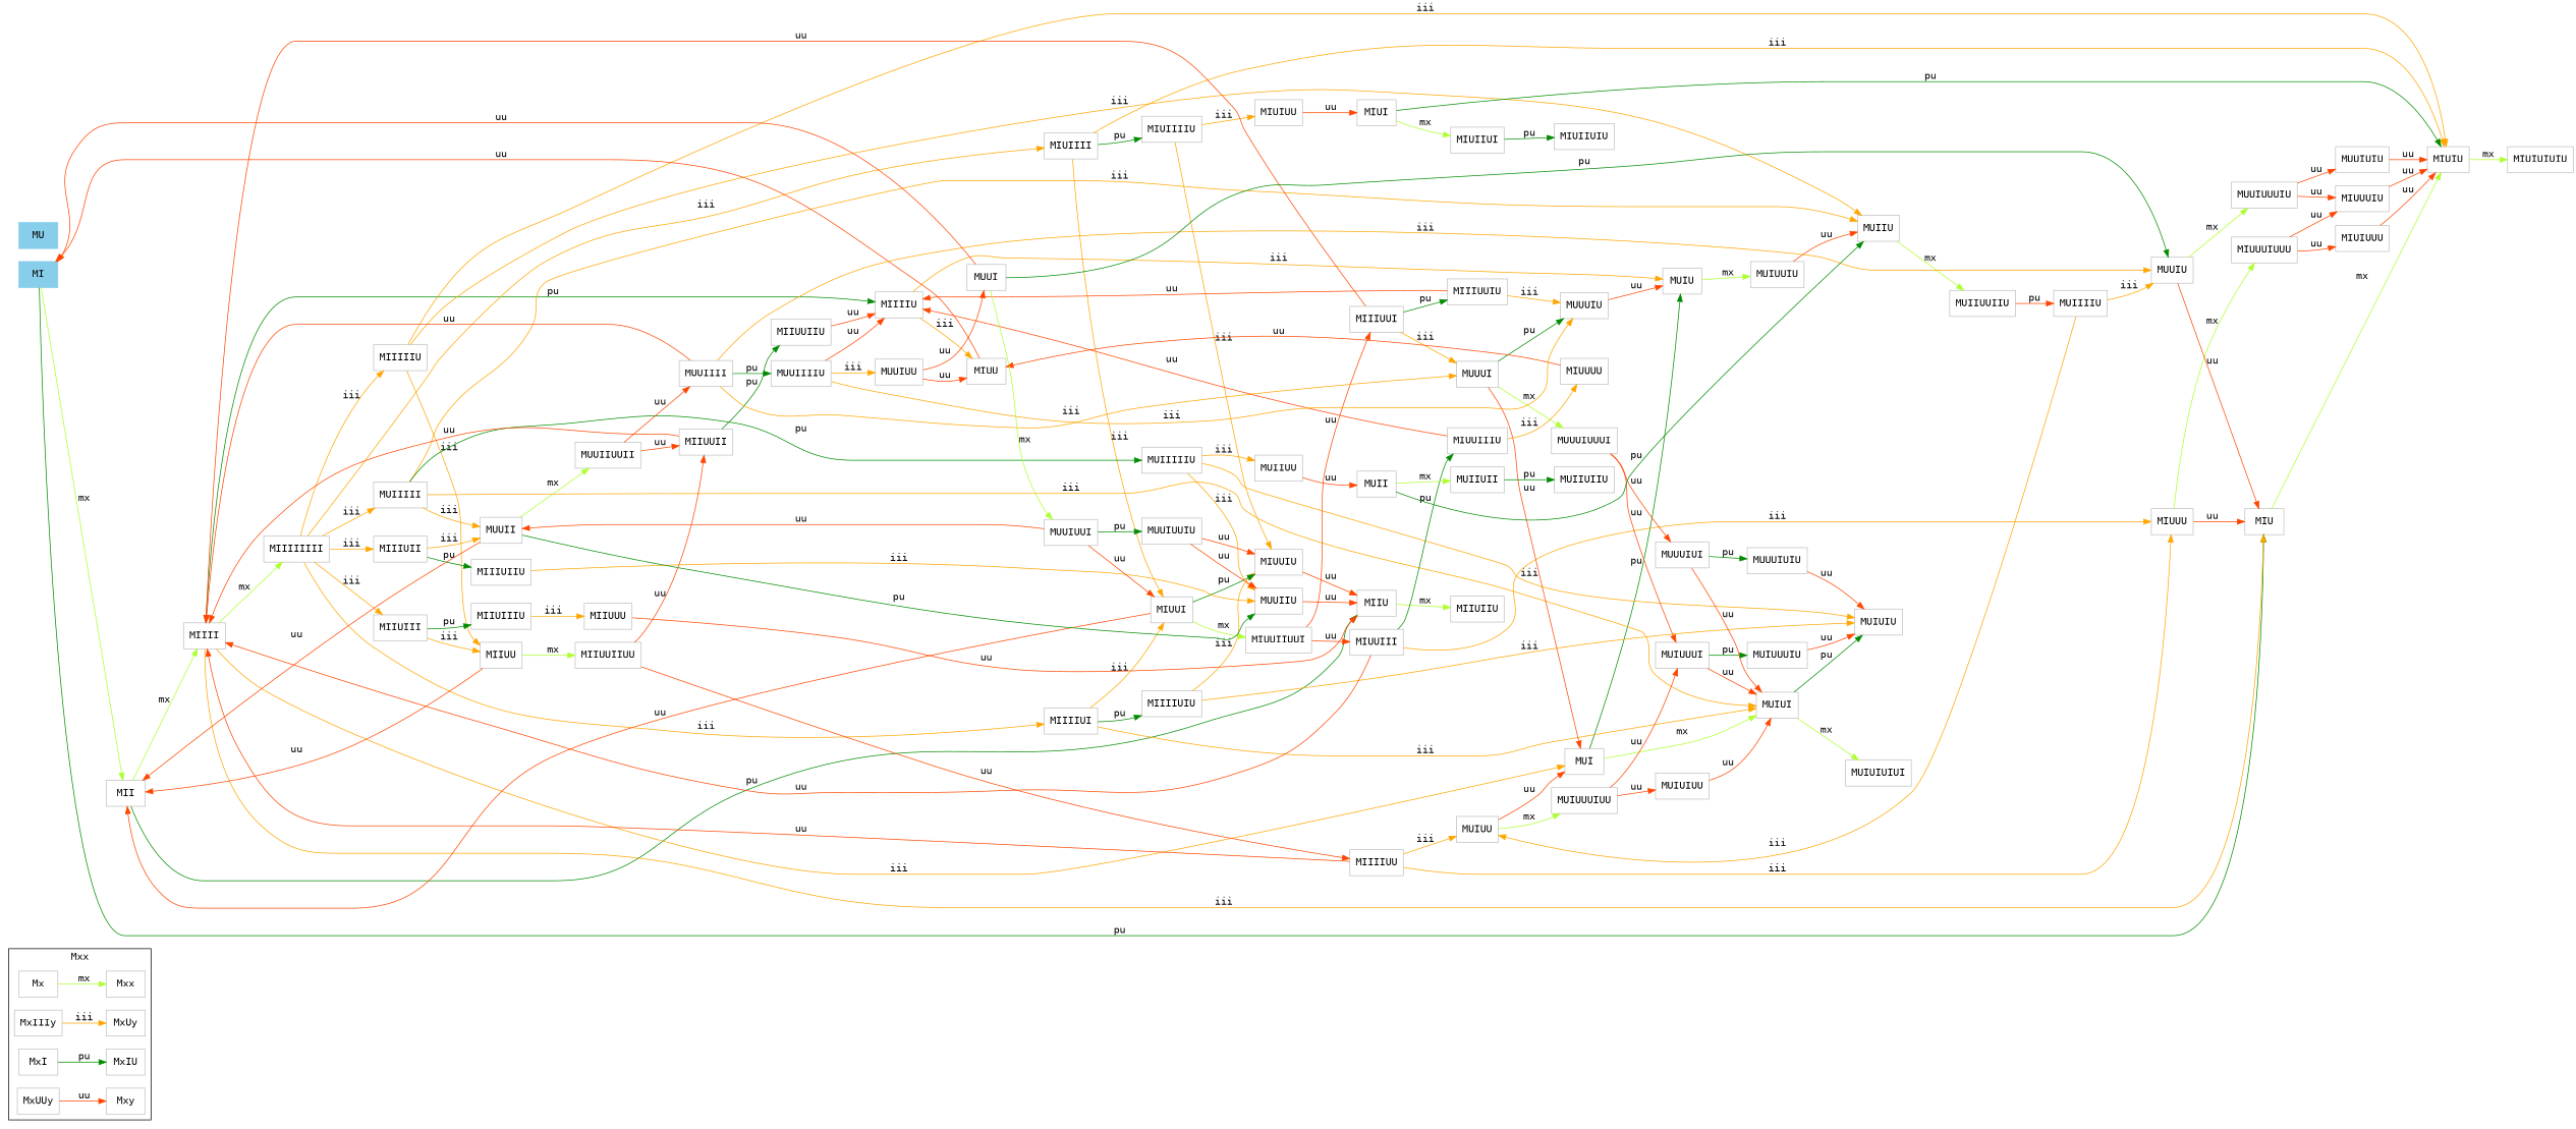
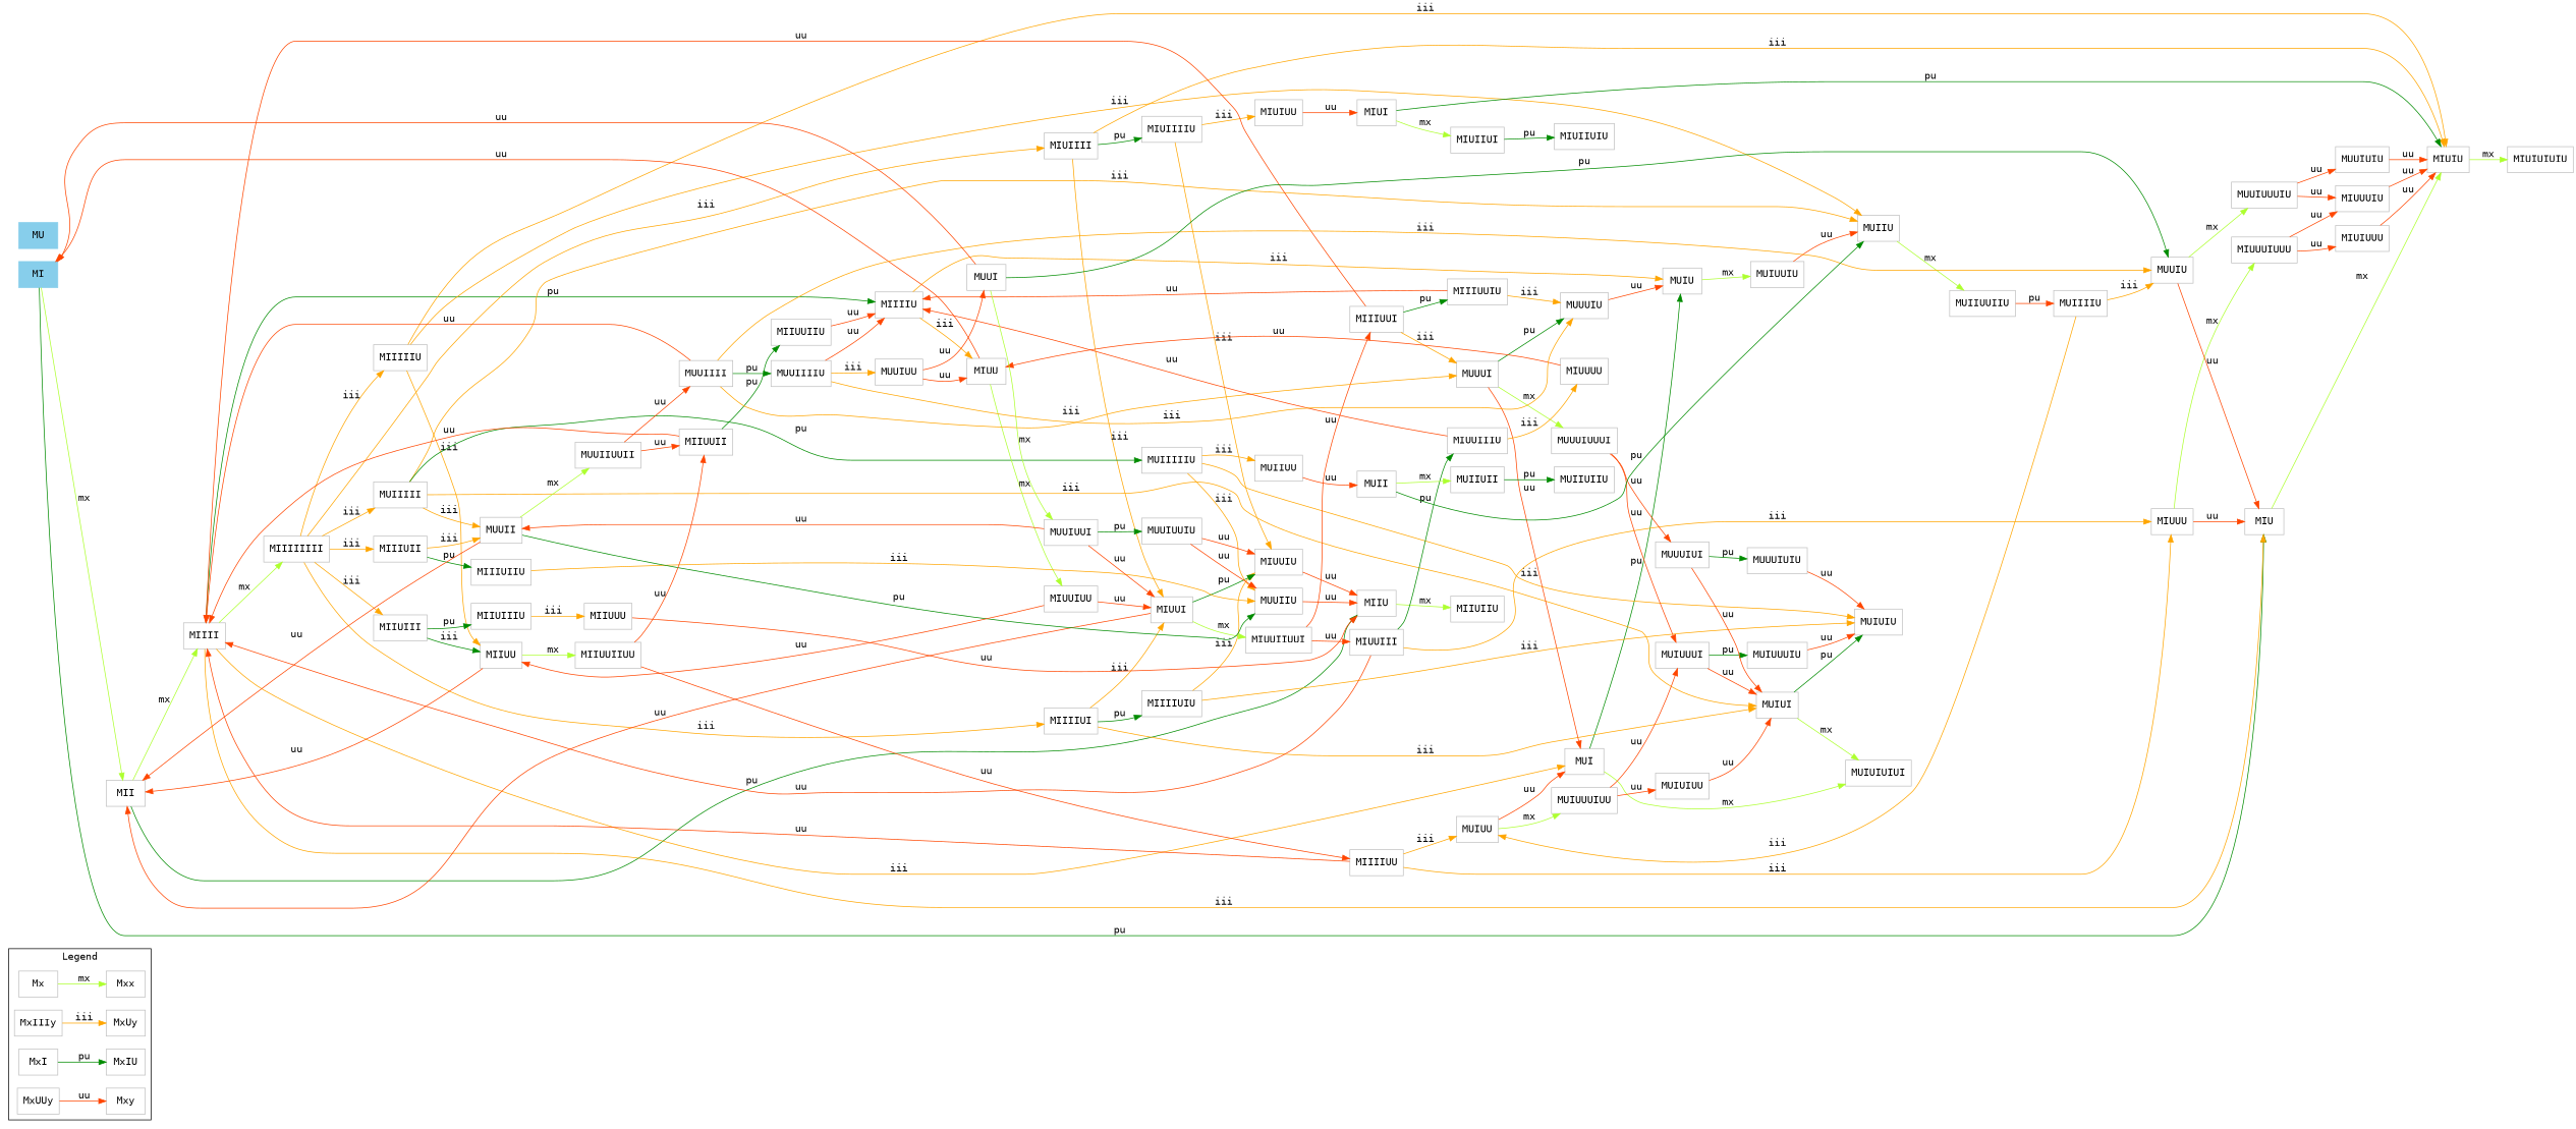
  digraph {
    fontname="DejaVu Sans Mono"
    rankdir=LR
    node [color=gray fontname="DejaVu Sans Mono" shape=box]
    edge [color=orangered fontname="DejaVu Sans Mono" labelfontcolor=orangered]
    Mx
    Mxx
    MxIIIy
    MxUy
    MxI
    MxIU
    MxUUy
    Mxy
    MI [color=skyblue style=filled]
    MII
    MIU
    MIIII
    MIIU
    MIUIU
    MU [color=skyblue style=filled]
    MIIIIIIII
    MIIIIU
    MUI
    MIIUIIU
    MIUIUIUIU
    MIIIIIU
    MIIIIUI
    MIIIUII
    MIIUIII
    MIUIIII
    MUIIIII
    MIUU
    MUIU
    MUIUI
    MIIUU
    MUIIU
    MIIIIUIU
    MIUUI
    MIIIUIIU
    MUUII
    MIIUIIIU
    MIUIIIIU
    MUIIIIIU
+   MIUUIUU
    MUIUUIU
    MUIUIU
    MUIUIUIUI
    MIIUUIIUU
    MUIIUUIIU
    MIUUIU
    MIUUIIUUI
    MUUIIU
    MUUIIUUII
    MIIUUU
    MIUIUU
    MUIIUU
    MIIIIUU
    MIIUUII
    MUIIIIU
    MIIIUUI
    MIUUIII
    MIUUU
    MUIUU
    MIUUUIUUU
    MUIUUUIUU
    MIUIUUU
    MIUUUIU
    MUIUIUU
    MUIUUUI
    MUUIIII
    MIIIUUIU
    MUUUI
    MUUUIU
    MUUUIUUUI
    MUUUIUI
    MIIUUIIU
    MIUI
    MIUIIUI
    MIUIIUIU
    MIUUIIIU
    MIUUUU
    MUII
    MUIIUII
    MUIIUIIU
    MUUIU
    MUUIUUUIU
    MUUIUIU
    MUIUUUIU
    MUUI
    MUUIUUI
    MUUIUUIU
    MUUIIIIU
    MUUIUU
    MUUUIUIU
    subgraph cluster_1 {
-     label=Mxx
+     label=Legend
      Mx
      Mxx
      MxIIIy
      MxUy
      MxI
      MxIU
      MxUUy
      Mxy
    }
    Mx -> Mxx [color=greenyellow label=mx labelfontcolor=greenyellow]
    MxIIIy -> MxUy [color=orange label=iii labelfontcolor=orange]
    MxI -> MxIU [color=green4 label=pu labelfontcolor=green4]
    MxUUy -> Mxy [label=uu]
    MI -> MII [color=greenyellow label=mx labelfontcolor=greenyellow]
    MI -> MIU [color=green4 label=pu labelfontcolor=green4]
    MII -> MIIII [color=greenyellow label=mx labelfontcolor=greenyellow]
    MII -> MIIU [color=green4 label=pu labelfontcolor=green4]
    MIU -> MIUIU [color=greenyellow label=mx labelfontcolor=greenyellow]
    MIIII -> MIU [color=orange label=iii labelfontcolor=orange]
    MIIII -> MIIIIIIII [color=greenyellow label=mx labelfontcolor=greenyellow]
    MIIII -> MIIIIU [color=green4 label=pu labelfontcolor=green4]
    MIIII -> MUI [color=orange label=iii labelfontcolor=orange]
    MIIU -> MIIUIIU [color=greenyellow label=mx labelfontcolor=greenyellow]
    MIUIU -> MIUIUIUIU [color=greenyellow label=mx labelfontcolor=greenyellow]
    MIIIIIIII -> MIIIIIU [color=orange label=iii labelfontcolor=orange]
    MIIIIIIII -> MIIIIUI [color=orange label=iii labelfontcolor=orange]
    MIIIIIIII -> MIIIUII [color=orange label=iii labelfontcolor=orange]
    MIIIIIIII -> MIIUIII [color=orange label=iii labelfontcolor=orange]
    MIIIIIIII -> MIUIIII [color=orange label=iii labelfontcolor=orange]
    MIIIIIIII -> MUIIIII [color=orange label=iii labelfontcolor=orange]
    MIIIIU -> MIUU [color=orange label=iii labelfontcolor=orange]
    MIIIIU -> MUIU [color=orange label=iii labelfontcolor=orange]
    MUI -> MUIU [color=green4 label=pu labelfontcolor=green4]
-   MUI -> MUIUI [color=greenyellow label=mx labelfontcolor=greenyellow]
+   MUI -> MUIUIUIUI [color=greenyellow label=mx labelfontcolor=greenyellow]
    MIIIIIU -> MIUIU [color=orange label=iii labelfontcolor=orange]
    MIIIIIU -> MIIUU [color=orange label=iii labelfontcolor=orange]
    MIIIIIU -> MUIIU [color=orange label=iii labelfontcolor=orange]
    MIIIIUI -> MUIUI [color=orange label=iii labelfontcolor=orange]
    MIIIIUI -> MIIIIUIU [color=green4 label=pu labelfontcolor=green4]
    MIIIIUI -> MIUUI [color=orange label=iii labelfontcolor=orange]
    MIIIUII -> MIIIUIIU [color=green4 label=pu labelfontcolor=green4]
    MIIIUII -> MUUII [color=orange label=iii labelfontcolor=orange]
-   MIIUIII -> MIIUU [color=orange label=iii labelfontcolor=orange]
+   MIIUIII -> MIIUU [color=green4 label=iii labelfontcolor=orange]
    MIIUIII -> MIIUIIIU [color=green4 label=pu labelfontcolor=green4]
    MIUIIII -> MIUIU [color=orange label=iii labelfontcolor=orange]
    MIUIIII -> MIUUI [color=orange label=iii labelfontcolor=orange]
    MIUIIII -> MIUIIIIU [color=green4 label=pu labelfontcolor=green4]
    MUIIIII -> MUIUI [color=orange label=iii labelfontcolor=orange]
    MUIIIII -> MUIIU [color=orange label=iii labelfontcolor=orange]
    MUIIIII -> MUUII [color=orange label=iii labelfontcolor=orange]
    MUIIIII -> MUIIIIIU [color=green4 label=pu labelfontcolor=green4]
    MIUU -> MI [label=uu]
+   MIUU -> MIUUIUU [color=greenyellow label=mx labelfontcolor=greenyellow]
    MUIU -> MUIUUIU [color=greenyellow label=mx labelfontcolor=greenyellow]
    MUIUI -> MUIUIU [color=green4 label=pu labelfontcolor=green4]
    MUIUI -> MUIUIUIUI [color=greenyellow label=mx labelfontcolor=greenyellow]
    MIIUU -> MII [label=uu]
    MIIUU -> MIIUUIIUU [color=greenyellow label=mx labelfontcolor=greenyellow]
    MUIIU -> MUIIUUIIU [color=greenyellow label=mx labelfontcolor=greenyellow]
    MIIIIUIU -> MUIUIU [color=orange label=iii labelfontcolor=orange]
    MIIIIUIU -> MIUUIU [color=orange label=iii labelfontcolor=orange]
    MIUUI -> MII [label=uu]
    MIUUI -> MIUUIU [color=green4 label=pu labelfontcolor=green4]
    MIUUI -> MIUUIIUUI [color=greenyellow label=mx labelfontcolor=greenyellow]
    MIIIUIIU -> MUUIIU [color=orange label=iii labelfontcolor=orange]
    MUUII -> MII [label=uu]
    MUUII -> MUUIIU [color=green4 label=pu labelfontcolor=green4]
    MUUII -> MUUIIUUII [color=greenyellow label=mx labelfontcolor=greenyellow]
    MIIUIIIU -> MIIUUU [color=orange label=iii labelfontcolor=orange]
    MIUIIIIU -> MIUUIU [color=orange label=iii labelfontcolor=orange]
    MIUIIIIU -> MIUIUU [color=orange label=iii labelfontcolor=orange]
    MUIIIIIU -> MUIUIU [color=orange label=iii labelfontcolor=orange]
    MUIIIIIU -> MUUIIU [color=orange label=iii labelfontcolor=orange]
    MUIIIIIU -> MUIIUU [color=orange label=iii labelfontcolor=orange]
+   MIUUIUU -> MIIUU [label=uu]
+   MIUUIUU -> MIUUI [label=uu]
    MUIUUIU -> MUIIU [label=uu]
    MIIUUIIUU -> MIIIIUU [label=uu]
    MIIUUIIUU -> MIIUUII [label=uu]
    MUIIUUIIU -> MUIIIIU [label=pu]
    MIUUIU -> MIIU [label=uu]
    MIUUIIUUI -> MIIIUUI [label=uu]
    MIUUIIUUI -> MIUUIII [label=uu]
    MUUIIU -> MIIU [label=uu]
    MUUIIUUII -> MIIUUII [label=uu]
    MUUIIUUII -> MUUIIII [label=uu]
    MIIUUU -> MIIU [label=uu]
    MIUIUU -> MIUI [label=uu]
    MUIIUU -> MUII [label=uu]
    MIIIIUU -> MIIII [label=uu]
    MIIIIUU -> MIUUU [color=orange label=iii labelfontcolor=orange]
    MIIIIUU -> MUIUU [color=orange label=iii labelfontcolor=orange]
    MIIUUII -> MIIII [label=uu]
    MIIUUII -> MIIUUIIU [color=green4 label=pu labelfontcolor=green4]
    MUIIIIU -> MUIUU [color=orange label=iii labelfontcolor=orange]
    MUIIIIU -> MUUIU [color=orange label=iii labelfontcolor=orange]
    MIIIUUI -> MIIII [label=uu]
    MIIIUUI -> MIIIUUIU [color=green4 label=pu labelfontcolor=green4]
    MIIIUUI -> MUUUI [color=orange label=iii labelfontcolor=orange]
    MIUUIII -> MIIII [label=uu]
    MIUUIII -> MIUUU [color=orange label=iii labelfontcolor=orange]
    MIUUIII -> MIUUIIIU [color=green4 label=pu labelfontcolor=green4]
    MIUUU -> MIU [label=uu]
    MIUUU -> MIUUUIUUU [color=greenyellow label=mx labelfontcolor=greenyellow]
    MUIUU -> MUI [label=uu]
    MUIUU -> MUIUUUIUU [color=greenyellow label=mx labelfontcolor=greenyellow]
    MIUUUIUUU -> MIUIUUU [label=uu]
    MIUUUIUUU -> MIUUUIU [label=uu]
    MUIUUUIUU -> MUIUIUU [label=uu]
    MUIUUUIUU -> MUIUUUI [label=uu]
    MIUIUUU -> MIUIU [label=uu]
    MIUUUIU -> MIUIU [label=uu]
    MUIUIUU -> MUIUI [label=uu]
    MUIUUUI -> MUIUI [label=uu]
    MUIUUUI -> MUIUUUIU [color=green4 label=pu labelfontcolor=green4]
    MUUIIII -> MIIII [label=uu]
    MUUIIII -> MUUUI [color=orange label=iii labelfontcolor=orange]
    MUUIIII -> MUUIU [color=orange label=iii labelfontcolor=orange]
    MUUIIII -> MUUIIIIU [color=green4 label=pu labelfontcolor=green4]
    MIIIUUIU -> MIIIIU [label=uu]
    MIIIUUIU -> MUUUIU [color=orange label=iii labelfontcolor=orange]
    MUUUI -> MUI [label=uu]
    MUUUI -> MUUUIU [color=green4 label=pu labelfontcolor=green4]
    MUUUI -> MUUUIUUUI [color=greenyellow label=mx labelfontcolor=greenyellow]
    MUUUIU -> MUIU [label=uu]
    MUUUIUUUI -> MUIUUUI [label=uu]
    MUUUIUUUI -> MUUUIUI [label=uu]
    MUUUIUI -> MUIUI [label=uu]
    MUUUIUI -> MUUUIUIU [color=green4 label=pu labelfontcolor=green4]
    MIIUUIIU -> MIIIIU [label=uu]
    MIUI -> MIUIU [color=green4 label=pu labelfontcolor=green4]
    MIUI -> MIUIIUI [color=greenyellow label=mx labelfontcolor=greenyellow]
    MIUIIUI -> MIUIIUIU [color=green4 label=pu labelfontcolor=green4]
    MIUUIIIU -> MIIIIU [label=uu]
    MIUUIIIU -> MIUUUU [color=orange label=iii labelfontcolor=orange]
    MIUUUU -> MIUU [label=uu]
    MUII -> MUIIU [color=green4 label=pu labelfontcolor=green4]
    MUII -> MUIIUII [color=greenyellow label=mx labelfontcolor=greenyellow]
    MUIIUII -> MUIIUIIU [color=green4 label=pu labelfontcolor=green4]
    MUUIU -> MIU [label=uu]
    MUUIU -> MUUIUUUIU [color=greenyellow label=mx labelfontcolor=greenyellow]
    MUUIUUUIU -> MIUUUIU [label=uu]
    MUUIUUUIU -> MUUIUIU [label=uu]
    MUUIUIU -> MIUIU [label=uu]
    MUIUUUIU -> MUIUIU [label=uu]
    MUUI -> MI [label=uu]
    MUUI -> MUUIU [color=green4 label=pu labelfontcolor=green4]
    MUUI -> MUUIUUI [color=greenyellow label=mx labelfontcolor=greenyellow]
    MUUIUUI -> MIUUI [label=uu]
    MUUIUUI -> MUUII [label=uu]
    MUUIUUI -> MUUIUUIU [color=green4 label=pu labelfontcolor=green4]
    MUUIUUIU -> MIUUIU [label=uu]
    MUUIUUIU -> MUUIIU [label=uu]
    MUUIIIIU -> MIIIIU [label=uu]
    MUUIIIIU -> MUUUIU [color=orange label=iii labelfontcolor=orange]
    MUUIIIIU -> MUUIUU [color=orange label=iii labelfontcolor=orange]
    MUUIUU -> MIUU [label=uu]
    MUUIUU -> MUUI [label=uu]
    MUUUIUIU -> MUIUIU [label=uu]
  }
